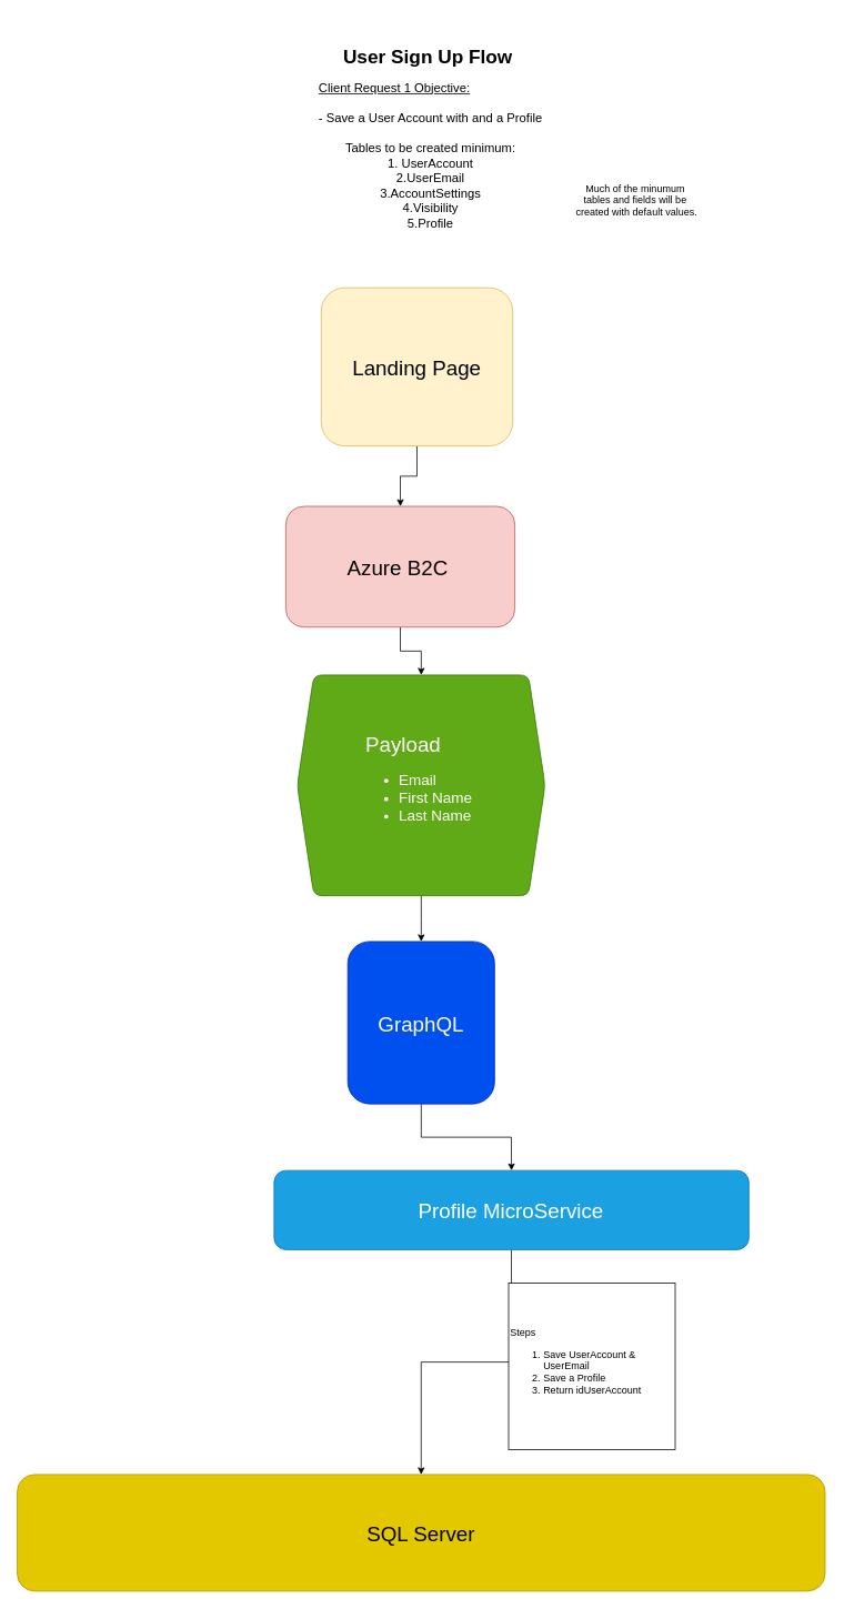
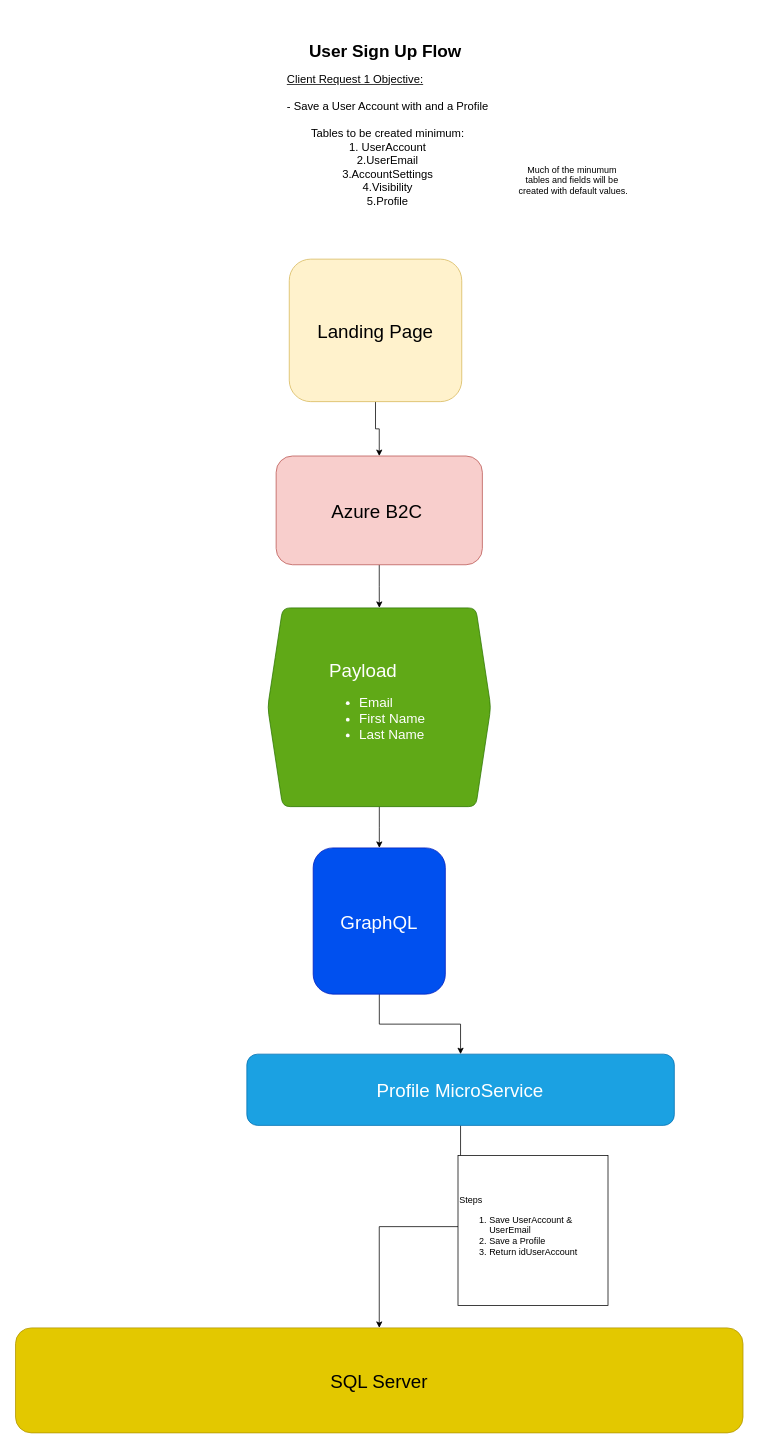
  <mxCell id="0" />
  <mxCell id="1" parent="0" />
  <mxCell id="2" value="" style="edgeStyle=orthogonalEdgeStyle;rounded=0;orthogonalLoop=1;jettySize=auto;html=1;" edge="1" parent="1" source="3" target="5"><mxGeometry relative="1" as="geometry" /></mxCell>
  <mxCell id="3" value="&lt;font style=&quot;font-size: 25px&quot;&gt;Landing Page&lt;/font&gt;" style="rounded=1;whiteSpace=wrap;html=1;fillColor=#fff2cc;strokeColor=#d6b656;" vertex="1" parent="1"><mxGeometry x="385" y="345" width="230" height="190" as="geometry" /></mxCell>
  <mxCell id="4" value="" style="edgeStyle=orthogonalEdgeStyle;rounded=0;orthogonalLoop=1;jettySize=auto;html=1;" edge="1" parent="1" source="5" target="7"><mxGeometry relative="1" as="geometry" /></mxCell>
- <mxCell id="5" value="&lt;font style=&quot;font-size: 25px&quot;&gt;Azure B2C&amp;nbsp;&lt;/font&gt;" style="whiteSpace=wrap;html=1;rounded=1;fillColor=#f8cecc;strokeColor=#b85450;" vertex="1" parent="1"><mxGeometry x="342.5" y="607.5" width="275" height="145" as="geometry" /></mxCell>
+ <mxCell id="5" value="&lt;font style=&quot;font-size: 25px&quot;&gt;Azure B2C&amp;nbsp;&lt;/font&gt;" style="whiteSpace=wrap;html=1;rounded=1;fillColor=#f8cecc;strokeColor=#b85450;" vertex="1" parent="1"><mxGeometry x="367.5" y="607.5" width="275" height="145" as="geometry" /></mxCell>
  <mxCell id="6" value="" style="edgeStyle=orthogonalEdgeStyle;rounded=0;orthogonalLoop=1;jettySize=auto;html=1;" edge="1" parent="1" source="7" target="9"><mxGeometry relative="1" as="geometry" /></mxCell>
  <mxCell id="7" value="&lt;div style=&quot;text-align: justify&quot;&gt;&lt;font style=&quot;font-size: 25px&quot;&gt;Payload&lt;/font&gt;&lt;/div&gt;&lt;ul style=&quot;font-size: 18px&quot;&gt;&lt;li style=&quot;text-align: justify&quot;&gt;&lt;font style=&quot;font-size: 18px&quot;&gt;Email&lt;/font&gt;&lt;/li&gt;&lt;li style=&quot;text-align: justify&quot;&gt;&lt;font style=&quot;font-size: 18px&quot;&gt;First Name&amp;nbsp;&lt;/font&gt;&lt;/li&gt;&lt;li style=&quot;text-align: justify&quot;&gt;&lt;font style=&quot;font-size: 18px&quot;&gt;Last Name&lt;/font&gt;&lt;/li&gt;&lt;/ul&gt;" style="shape=hexagon;perimeter=hexagonPerimeter2;whiteSpace=wrap;html=1;fixedSize=1;rounded=1;strokeColor=#2D7600;fillColor=#60a917;align=center;fontColor=#ffffff;" vertex="1" parent="1"><mxGeometry x="356.25" y="810" width="297.5" height="265" as="geometry" /></mxCell>
  <mxCell id="8" value="" style="edgeStyle=orthogonalEdgeStyle;rounded=0;orthogonalLoop=1;jettySize=auto;html=1;" edge="1" parent="1" source="9" target="11"><mxGeometry relative="1" as="geometry" /></mxCell>
  <mxCell id="9" value="&lt;font style=&quot;font-size: 25px&quot;&gt;GraphQL&lt;/font&gt;" style="whiteSpace=wrap;html=1;rounded=1;fontColor=#ffffff;strokeColor=#001DBC;fillColor=#0050ef;" vertex="1" parent="1"><mxGeometry x="416.88" y="1130" width="176.25" height="195" as="geometry" /></mxCell>
  <mxCell id="10" value="" style="edgeStyle=orthogonalEdgeStyle;rounded=0;orthogonalLoop=1;jettySize=auto;html=1;" edge="1" parent="1" source="11" target="12"><mxGeometry relative="1" as="geometry" /></mxCell>
  <mxCell id="11" value="&lt;span style=&quot;font-size: 25px&quot;&gt;Profile MicroService&lt;/span&gt;" style="whiteSpace=wrap;html=1;rounded=1;fontColor=#ffffff;strokeColor=#006EAF;fillColor=#1ba1e2;" vertex="1" parent="1"><mxGeometry x="328.44" y="1405" width="570" height="95" as="geometry" /></mxCell>
  <mxCell id="12" value="&lt;font style=&quot;font-size: 25px&quot; color=&quot;#000000&quot;&gt;SQL Server&lt;/font&gt;" style="whiteSpace=wrap;html=1;rounded=1;fontColor=#ffffff;strokeColor=#B09500;fillColor=#e3c800;" vertex="1" parent="1"><mxGeometry x="20.01" y="1770" width="970" height="140" as="geometry" /></mxCell>
  <mxCell id="13" value="&lt;div&gt;Steps&amp;nbsp;&lt;/div&gt;&lt;div&gt;&lt;ol&gt;&lt;li&gt;Save UserAccount &amp;amp; UserEmail&lt;br&gt;&lt;/li&gt;&lt;li&gt;Save a Profile&amp;nbsp;&lt;/li&gt;&lt;li&gt;Return idUserAccount&lt;/li&gt;&lt;/ol&gt;&lt;/div&gt;" style="whiteSpace=wrap;html=1;aspect=fixed;align=left;" vertex="1" parent="1"><mxGeometry x="610" y="1540" width="200" height="200" as="geometry" /></mxCell>
  <mxCell id="14" value="&lt;b&gt;&lt;font style=&quot;font-size: 23px&quot;&gt;User Sign Up Flow&amp;nbsp;&lt;br&gt;&lt;/font&gt;&lt;/b&gt;&lt;br&gt;&lt;div style=&quot;text-align: left ; font-size: 15px&quot;&gt;&lt;font style=&quot;font-size: 15px&quot;&gt;&lt;u&gt;Client Request 1 Objective:&lt;/u&gt;&lt;br&gt;&lt;br&gt;&lt;/font&gt;&lt;/div&gt;&lt;font style=&quot;font-size: 15px&quot;&gt;- Save a User Account with and a Profile&lt;br&gt;&lt;br&gt;Tables to be created minimum:&lt;br&gt;1. UserAccount&lt;br&gt;2.UserEmail&lt;br&gt;3.AccountSettings&lt;br&gt;4.Visibility&lt;br&gt;5.Profile&lt;br&gt;&lt;/font&gt;" style="text;html=1;strokeColor=none;fillColor=none;align=center;verticalAlign=middle;whiteSpace=wrap;rounded=0;" vertex="1" parent="1"><mxGeometry x="290" y="20" width="452.5" height="290" as="geometry" /></mxCell>
  <mxCell id="15" value="Much of the minumum&amp;nbsp;&lt;br&gt;tables and fields will be&amp;nbsp;&lt;br&gt;created with default values." style="text;html=1;strokeColor=none;fillColor=none;align=center;verticalAlign=middle;whiteSpace=wrap;rounded=0;" vertex="1" parent="1"><mxGeometry x="653.75" y="160" width="220" height="160" as="geometry" /></mxCell>
